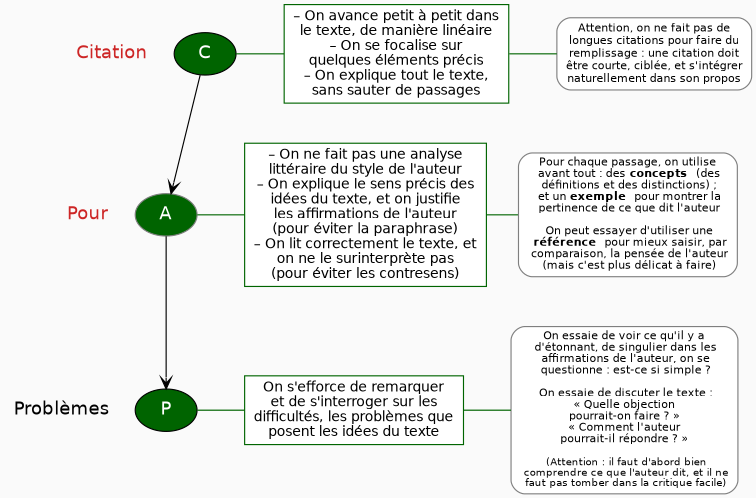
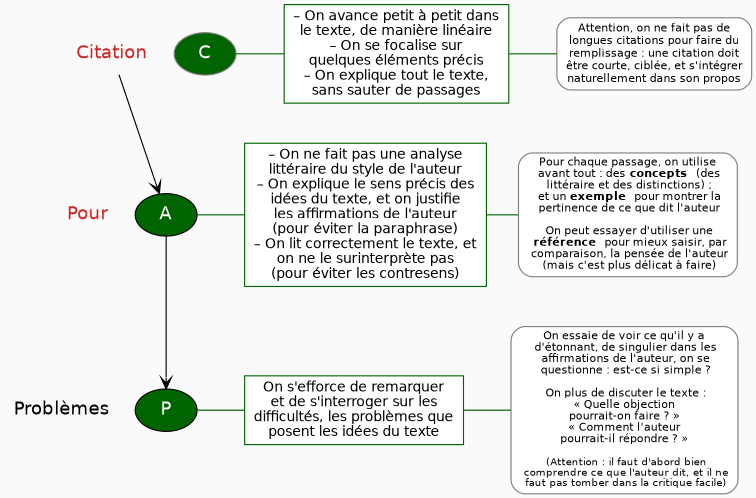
  digraph {
    bgcolor=grey98
    fontname="DejaVu Sans"
    nodesep=0.2
    ranksep=0.1
    splines=true
    style=filled
    node [fillcolor=white fontcolor=black fontname="DejaVu Sans" fontsize=16 style=filled color=grey50 shape=box]
    edge [arrowhead=none color=darkgreen fontname="DejaVu Sans" minlen=3]
-   n1 [fillcolor=darkgreen fontcolor=white label=C color="" shape=""]
+   n1 [fillcolor=darkgreen fontcolor=white label=C shape=""]
    n2 [color=darkgreen fontsize=12 label="– On avance petit à petit dans\nle texte, de manière linéaire\n– On se focalise sur\nquelques éléments précis\n– On explique tout le texte,\nsans sauter de passages"]
-   n3 [fillcolor=darkgreen fontcolor=white label=A shape=""]
+   n3 [fillcolor=darkgreen fontcolor=white label=A color="" shape=""]
    n4 [color=darkgreen fontsize=12 label="– On ne fait pas une analyse\nlittéraire du style de l'auteur\n– On explique le sens précis des\nidées du texte, et on justifie\nles affirmations de l'auteur\n(pour éviter la paraphrase)\n– On lit correctement le texte, et\non ne le surinterprète pas\n(pour éviter les contresens)"]
    n5 [fillcolor=darkgreen fontcolor=white label=P color="" shape=""]
    n6 [color=darkgreen fontsize=12 label="On s'efforce de remarquer\net de s'interroger sur les\ndifficultés, les problèmes que\nposent les idées du texte"]
    n7 [fontsize=10 label="Attention, on ne fait pas de\nlongues citations pour faire du\nremplissage : une citation doit\nêtre courte, ciblée, et s'intégrer\nnaturellement dans son propos" style="filled, rounded"]
-   n8 [fontsize=10 label=<Pour chaque passage, on utilise<br/> avant tout : des <b>concepts  </b>(des<br/> définitions et des distinctions) ;<br/> et un <b>exemple </b> pour montrer la<br/> pertinence de ce que dit l'auteur<br/> <br/> On peut essayer d'utiliser une<br/> <b>référence </b> pour mieux saisir, par<br/> comparaison, la pensée de l'auteur<br/> (mais c'est plus délicat à faire)> style="filled, rounded"]
-   n9 [fontsize=10 label=<On essaie de voir ce qu'il y a<br/> d'étonnant, de singulier dans les<br/> affirmations de l'auteur, on se<br/> questionne : est-ce si simple ?<br/> <br/> On essaie de discuter le texte :<br/> « Quelle objection <br/>pourrait-on faire ? »<br/> « Comment l'auteur <br/>pourrait-il répondre ? »<br/> <font point-size="3"><br/></font> <font point-size="9.5">(Attention : il faut d'abord bien<br/> comprendre ce que l'auteur dit, et il ne<br/> faut pas tomber dans la critique facile)</font>> style="filled, rounded"]
+   n8 [fontsize=10 label=<Pour chaque passage, on utilise<br/> avant tout : des <b>concepts  </b>(des<br/> littéraire et des distinctions) ;<br/> et un <b>exemple </b> pour montrer la<br/> pertinence de ce que dit l'auteur<br/> <br/> On peut essayer d'utiliser une<br/> <b>référence </b> pour mieux saisir, par<br/> comparaison, la pensée de l'auteur<br/> (mais c'est plus délicat à faire)> style="filled, rounded"]
+   n9 [fontsize=10 label=<On essaie de voir ce qu'il y a<br/> d'étonnant, de singulier dans les<br/> affirmations de l'auteur, on se<br/> questionne : est-ce si simple ?<br/> <br/> On plus de discuter le texte :<br/> « Quelle objection <br/>pourrait-on faire ? »<br/> « Comment l'auteur <br/>pourrait-il répondre ? »<br/> <font point-size="3"><br/></font> <font point-size="9.5">(Attention : il faut d'abord bien<br/> comprendre ce que l'auteur dit, et il ne<br/> faut pas tomber dans la critique facile)</font>> style="filled, rounded"]
    n10 [fillcolor=grey98 fontcolor=firebrick3 label=Citation shape=plaintext style="filled, rounded"]
    n11 [fillcolor=grey98 fontcolor=firebrick3 label=Pour shape=plaintext style="filled, rounded"]
    n12 [fillcolor=grey98 label="Problèmes" shape=plaintext style="filled, rounded"]
    subgraph sub_1 {
      rank=same
      n1
      n2
    }
    subgraph sub_2 {
      rank=same
      n3
      n4
    }
    subgraph sub_3 {
      rank=same
      n5
      n6
    }
    subgraph sub_4 {
      rank=same
      n2
      n7
    }
    subgraph sub_5 {
      rank=same
      n4
      n8
    }
    subgraph sub_6 {
      rank=same
      n6
      n9
    }
    subgraph sub_7 {
      rank=same
      n1
      n10
    }
    subgraph sub_8 {
      rank=same
      n3
      n11
    }
    subgraph sub_9 {
      rank=same
      n5
      n12
    }
    n1 -> n2
-   n1 -> n3 [arrowhead=vee minlen=4 color=""]
+   n10 -> n3 [arrowhead=vee minlen=4 color=""]
    n2 -> n7
    n3 -> n4
    n3 -> n5 [arrowhead=vee minlen=4 color=""]
    n4 -> n8 [minlen=2]
    n5 -> n6
    n6 -> n9
    n10 -> n1 [minlen=1 style=invis weight=10 arrowhead=""]
    n11 -> n3 [minlen=1 style=invis weight=10 arrowhead=""]
    n12 -> n5 [minlen=1 style=invis weight=10 arrowhead=""]
  }
